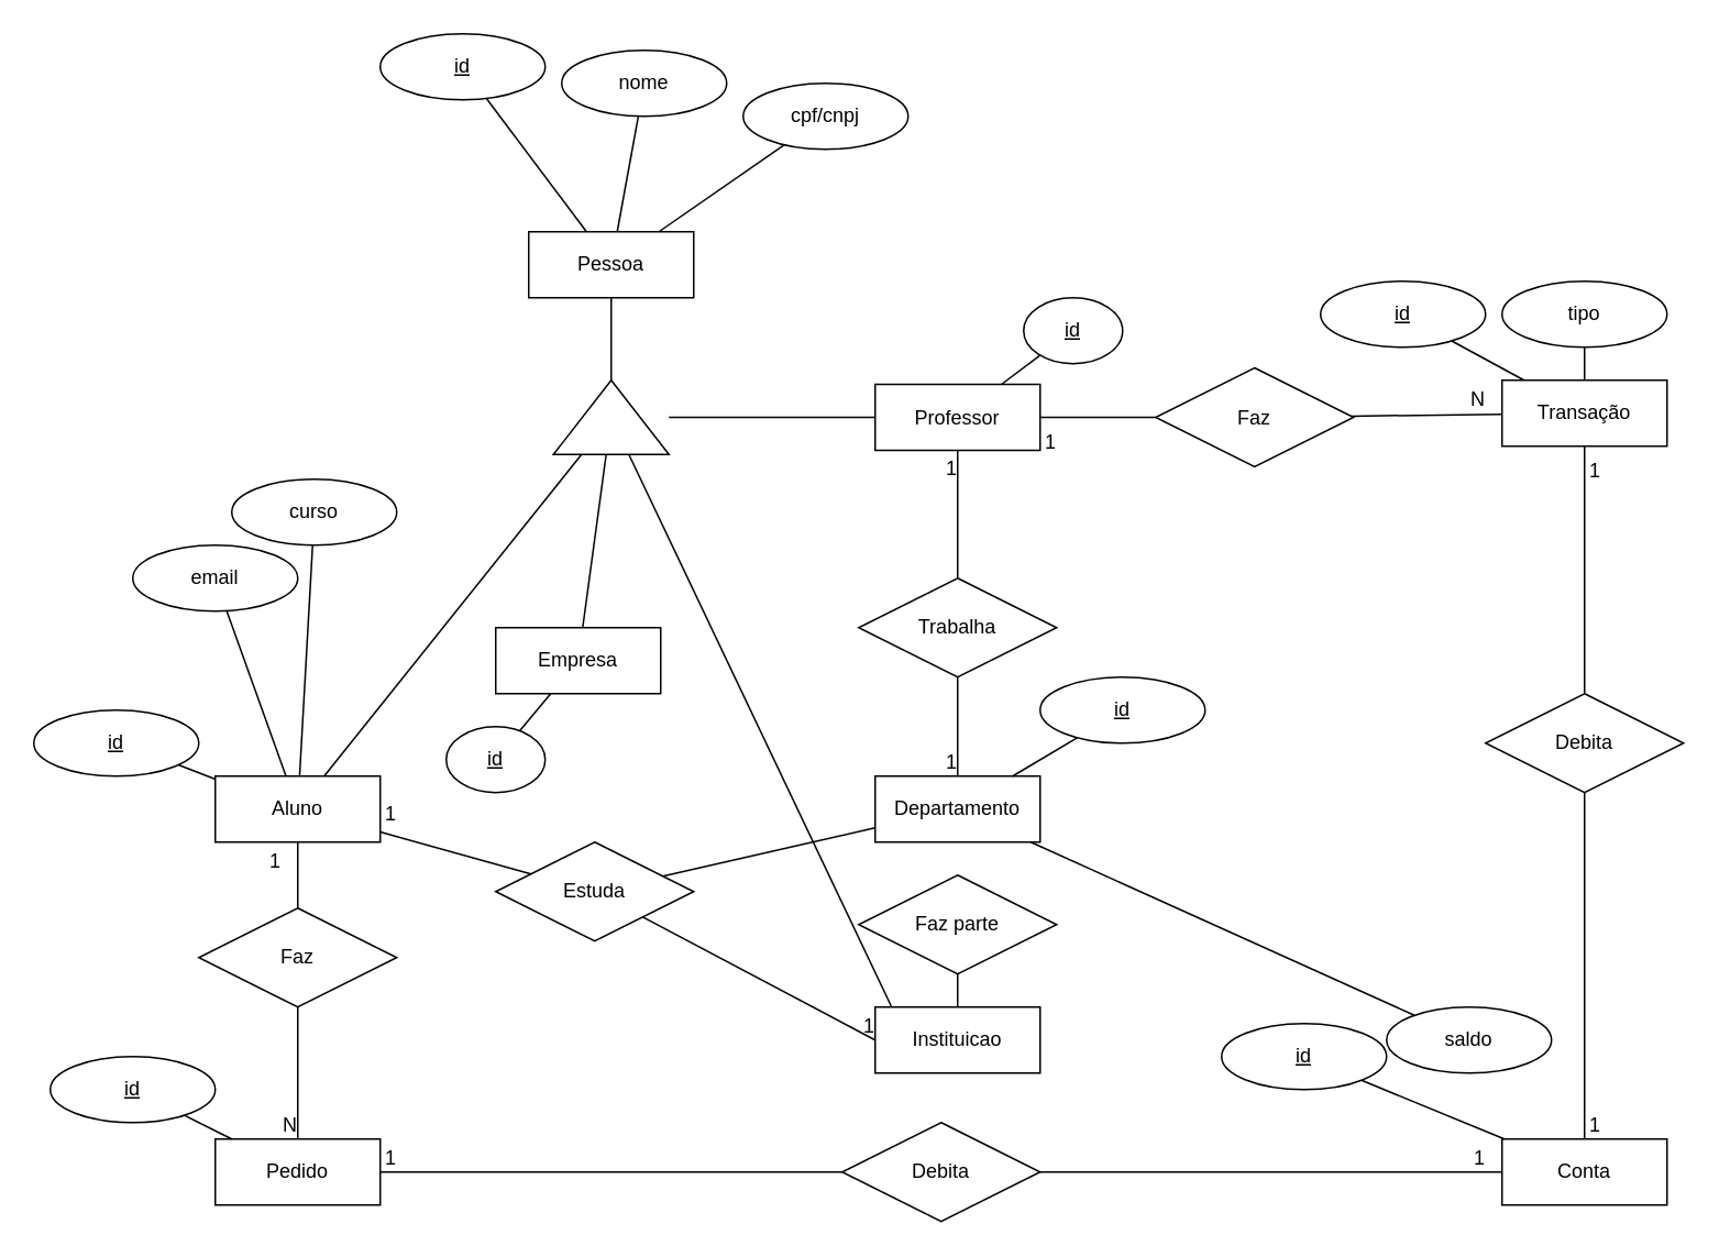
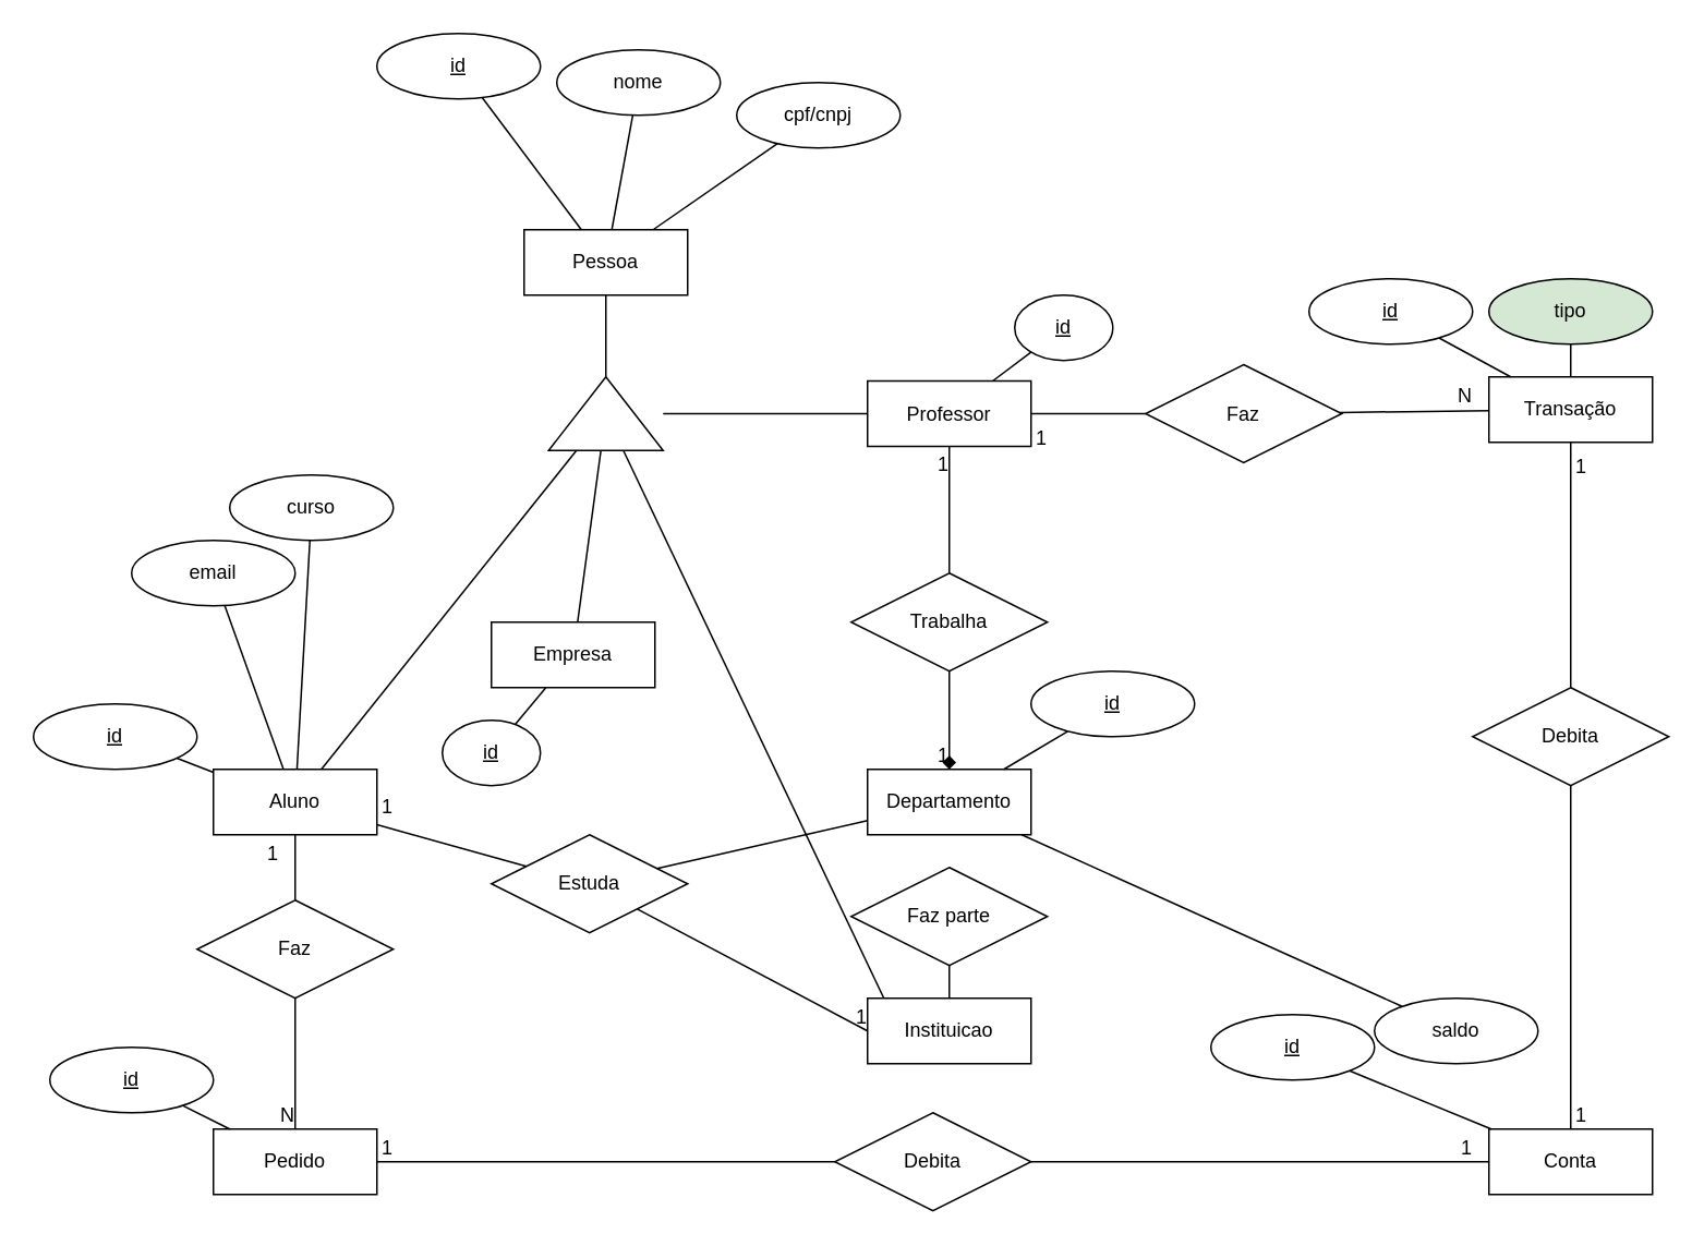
  <mxCell id="0" />
  <mxCell id="1" parent="0" />
  <mxCell id="2" value="Pessoa" style="whiteSpace=wrap;html=1;align=center;" vertex="1" parent="1"><mxGeometry x="320" y="140" width="100" height="40" as="geometry" /></mxCell>
  <mxCell id="3" value="id" style="ellipse;whiteSpace=wrap;html=1;align=center;fontStyle=4;" vertex="1" parent="1"><mxGeometry x="230" y="20" width="100" height="40" as="geometry" /></mxCell>
  <mxCell id="4" value="nome" style="ellipse;whiteSpace=wrap;html=1;align=center;" vertex="1" parent="1"><mxGeometry x="340" y="30" width="100" height="40" as="geometry" /></mxCell>
  <mxCell id="5" value="cpf/cnpj" style="ellipse;whiteSpace=wrap;html=1;align=center;" vertex="1" parent="1"><mxGeometry x="450" y="50" width="100" height="40" as="geometry" /></mxCell>
  <mxCell id="6" value="" style="endArrow=none;html=1;rounded=0;" edge="1" parent="1" source="3" target="2"><mxGeometry relative="1" as="geometry"><mxPoint x="490" y="220" as="sourcePoint" /><mxPoint x="650" y="220" as="targetPoint" /></mxGeometry></mxCell>
  <mxCell id="7" value="" style="endArrow=none;html=1;rounded=0;" edge="1" parent="1" source="4" target="2"><mxGeometry relative="1" as="geometry"><mxPoint x="283.464" y="97.661" as="sourcePoint" /><mxPoint x="353.333" y="150" as="targetPoint" /></mxGeometry></mxCell>
  <mxCell id="8" value="" style="endArrow=none;html=1;rounded=0;" edge="1" parent="1" source="5" target="2"><mxGeometry relative="1" as="geometry"><mxPoint x="293.464" y="107.661" as="sourcePoint" /><mxPoint x="363.333" y="160" as="targetPoint" /></mxGeometry></mxCell>
  <mxCell id="9" value="Aluno" style="whiteSpace=wrap;html=1;align=center;" vertex="1" parent="1"><mxGeometry x="130" y="470" width="100" height="40" as="geometry" /></mxCell>
  <mxCell id="10" value="Departamento" style="whiteSpace=wrap;html=1;align=center;" vertex="1" parent="1"><mxGeometry x="530" y="470" width="100" height="40" as="geometry" /></mxCell>
  <mxCell id="11" value="id" style="ellipse;whiteSpace=wrap;html=1;align=center;fontStyle=4;" vertex="1" parent="1"><mxGeometry x="20" y="430" width="100" height="40" as="geometry" /></mxCell>
  <mxCell id="12" value="email" style="ellipse;whiteSpace=wrap;html=1;align=center;" vertex="1" parent="1"><mxGeometry x="80" y="330" width="100" height="40" as="geometry" /></mxCell>
  <mxCell id="13" value="curso" style="ellipse;whiteSpace=wrap;html=1;align=center;" vertex="1" parent="1"><mxGeometry x="140" y="290" width="100" height="40" as="geometry" /></mxCell>
  <mxCell id="14" value="" style="endArrow=none;html=1;rounded=0;" edge="1" parent="1" source="11" target="9"><mxGeometry relative="1" as="geometry"><mxPoint x="233.464" y="277.661" as="sourcePoint" /><mxPoint x="303.333" y="330" as="targetPoint" /></mxGeometry></mxCell>
  <mxCell id="15" value="" style="endArrow=none;html=1;rounded=0;" edge="1" parent="1" source="12" target="9"><mxGeometry relative="1" as="geometry"><mxPoint x="212.763" y="399.337" as="sourcePoint" /><mxPoint x="266.667" y="480" as="targetPoint" /></mxGeometry></mxCell>
  <mxCell id="16" value="" style="endArrow=none;html=1;rounded=0;" edge="1" parent="1" source="13" target="9"><mxGeometry relative="1" as="geometry"><mxPoint x="295.73" y="429.927" as="sourcePoint" /><mxPoint x="284.444" y="480" as="targetPoint" /></mxGeometry></mxCell>
  <mxCell id="17" value="Professor" style="whiteSpace=wrap;html=1;align=center;" vertex="1" parent="1"><mxGeometry x="530" y="232.5" width="100" height="40" as="geometry" /></mxCell>
  <mxCell id="18" value="id" style="ellipse;whiteSpace=wrap;html=1;align=center;fontStyle=4;" vertex="1" parent="1"><mxGeometry x="630" y="410" width="100" height="40" as="geometry" /></mxCell>
  <mxCell id="19" value="" style="endArrow=none;html=1;rounded=0;" edge="1" parent="1" source="18" target="10"><mxGeometry relative="1" as="geometry"><mxPoint x="320" y="510" as="sourcePoint" /><mxPoint x="480" y="510" as="targetPoint" /></mxGeometry></mxCell>
  <mxCell id="20" value="" style="verticalLabelPosition=bottom;verticalAlign=top;html=1;shape=mxgraph.basic.acute_triangle;dx=0.5;" vertex="1" parent="1"><mxGeometry x="335" y="230" width="70" height="45" as="geometry" /></mxCell>
  <mxCell id="21" value="" style="endArrow=none;html=1;rounded=0;exitX=0.5;exitY=1;exitDx=0;exitDy=0;" edge="1" parent="1" source="2" target="20"><mxGeometry relative="1" as="geometry"><mxPoint x="661.093" y="386.319" as="sourcePoint" /><mxPoint x="565.556" y="440" as="targetPoint" /></mxGeometry></mxCell>
  <mxCell id="22" value="" style="endArrow=none;html=1;rounded=0;" edge="1" parent="1" source="20" target="9"><mxGeometry relative="1" as="geometry"><mxPoint x="380" y="190" as="sourcePoint" /><mxPoint x="380" y="240" as="targetPoint" /></mxGeometry></mxCell>
  <mxCell id="23" value="" style="endArrow=none;html=1;rounded=0;entryX=0.1;entryY=0;entryDx=0;entryDy=0;entryPerimeter=0;" edge="1" parent="1" source="20" target="74"><mxGeometry relative="1" as="geometry"><mxPoint x="370.526" y="285" as="sourcePoint" /><mxPoint x="288.421" y="480" as="targetPoint" /></mxGeometry></mxCell>
  <mxCell id="24" value="" style="endArrow=none;html=1;rounded=0;" edge="1" parent="1" source="20" target="17"><mxGeometry relative="1" as="geometry"><mxPoint x="370.526" y="285" as="sourcePoint" /><mxPoint x="288.421" y="480" as="targetPoint" /></mxGeometry></mxCell>
  <mxCell id="25" value="Estuda" style="shape=rhombus;perimeter=rhombusPerimeter;whiteSpace=wrap;html=1;align=center;" vertex="1" parent="1"><mxGeometry x="300" y="510" width="120" height="60" as="geometry" /></mxCell>
  <mxCell id="26" value="" style="endArrow=none;html=1;rounded=0;" edge="1" parent="1" source="25" target="9"><mxGeometry relative="1" as="geometry"><mxPoint x="290" y="540" as="sourcePoint" /><mxPoint x="510" y="490" as="targetPoint" /></mxGeometry></mxCell>
  <mxCell id="27" value="1" style="resizable=0;html=1;align=right;verticalAlign=bottom;" connectable="0" vertex="1" parent="26"><mxGeometry x="1" relative="1" as="geometry"><mxPoint x="10" y="-3" as="offset" /></mxGeometry></mxCell>
  <mxCell id="28" value="" style="endArrow=none;html=1;rounded=0;entryX=0;entryY=0.5;entryDx=0;entryDy=0;" edge="1" parent="1" source="25" target="74"><mxGeometry relative="1" as="geometry"><mxPoint x="350" y="490" as="sourcePoint" /><mxPoint x="510" y="490" as="targetPoint" /></mxGeometry></mxCell>
  <mxCell id="29" value="1" style="resizable=0;html=1;align=right;verticalAlign=bottom;" connectable="0" vertex="1" parent="28"><mxGeometry x="1" relative="1" as="geometry" /></mxCell>
  <mxCell id="30" value="Trabalha" style="shape=rhombus;perimeter=rhombusPerimeter;whiteSpace=wrap;html=1;align=center;" vertex="1" parent="1"><mxGeometry x="520" y="350" width="120" height="60" as="geometry" /></mxCell>
- <mxCell id="31" value="" style="endArrow=none;html=1;rounded=0;" edge="1" parent="1" source="30" target="10"><mxGeometry relative="1" as="geometry"><mxPoint x="660" y="349" as="sourcePoint" /><mxPoint x="740" y="349" as="targetPoint" /></mxGeometry></mxCell>
+ <mxCell id="31" value="" style="endArrow=diamond;html=1;rounded=0;" edge="1" parent="1" source="30" target="10"><mxGeometry relative="1" as="geometry"><mxPoint x="660" y="349" as="sourcePoint" /><mxPoint x="740" y="349" as="targetPoint" /></mxGeometry></mxCell>
  <mxCell id="32" value="1" style="resizable=0;html=1;align=right;verticalAlign=bottom;" connectable="0" vertex="1" parent="31"><mxGeometry x="1" relative="1" as="geometry" /></mxCell>
  <mxCell id="33" value="" style="endArrow=none;html=1;rounded=0;" edge="1" parent="1" source="30" target="17"><mxGeometry relative="1" as="geometry"><mxPoint x="340" y="500" as="sourcePoint" /><mxPoint x="240" y="500" as="targetPoint" /></mxGeometry></mxCell>
  <mxCell id="34" value="1" style="resizable=0;html=1;align=right;verticalAlign=bottom;" connectable="0" vertex="1" parent="33"><mxGeometry x="1" relative="1" as="geometry"><mxPoint y="20" as="offset" /></mxGeometry></mxCell>
  <mxCell id="35" value="Conta" style="whiteSpace=wrap;html=1;align=center;" vertex="1" parent="1"><mxGeometry x="910" y="690" width="100" height="40" as="geometry" /></mxCell>
  <mxCell id="36" value="Transação" style="whiteSpace=wrap;html=1;align=center;" vertex="1" parent="1"><mxGeometry x="910" y="230" width="100" height="40" as="geometry" /></mxCell>
  <mxCell id="37" value="Pedido" style="whiteSpace=wrap;html=1;align=center;" vertex="1" parent="1"><mxGeometry x="130" y="690" width="100" height="40" as="geometry" /></mxCell>
  <mxCell id="38" value="Empresa" style="whiteSpace=wrap;html=1;align=center;" vertex="1" parent="1"><mxGeometry x="300" y="380" width="100" height="40" as="geometry" /></mxCell>
  <mxCell id="39" value="" style="endArrow=none;html=1;rounded=0;" edge="1" parent="1" source="38" target="20"><mxGeometry relative="1" as="geometry"><mxPoint x="350" y="310" as="sourcePoint" /><mxPoint x="510" y="310" as="targetPoint" /></mxGeometry></mxCell>
  <mxCell id="40" value="id" style="ellipse;whiteSpace=wrap;html=1;align=center;fontStyle=4;" vertex="1" parent="1"><mxGeometry x="270" y="440" width="60" height="40" as="geometry" /></mxCell>
  <mxCell id="41" value="" style="endArrow=none;html=1;rounded=0;" edge="1" parent="1" source="38" target="40"><mxGeometry relative="1" as="geometry"><mxPoint x="362.712" y="390" as="sourcePoint" /><mxPoint x="376.949" y="285" as="targetPoint" /></mxGeometry></mxCell>
  <mxCell id="42" value="id" style="ellipse;whiteSpace=wrap;html=1;align=center;fontStyle=4;" vertex="1" parent="1"><mxGeometry x="620" y="180" width="60" height="40" as="geometry" /></mxCell>
  <mxCell id="43" value="" style="endArrow=none;html=1;rounded=0;" edge="1" parent="1" source="17" target="42"><mxGeometry relative="1" as="geometry"><mxPoint x="376.667" y="390" as="sourcePoint" /><mxPoint x="395.431" y="367.483" as="targetPoint" /></mxGeometry></mxCell>
  <mxCell id="44" value="saldo" style="ellipse;whiteSpace=wrap;html=1;align=center;" vertex="1" parent="1"><mxGeometry x="840" y="610" width="100" height="40" as="geometry" /></mxCell>
  <mxCell id="45" value="id" style="ellipse;whiteSpace=wrap;html=1;align=center;fontStyle=4;" vertex="1" parent="1"><mxGeometry x="740" y="620" width="100" height="40" as="geometry" /></mxCell>
  <mxCell id="46" value="" style="endArrow=none;html=1;rounded=0;" edge="1" parent="1" source="45" target="35"><mxGeometry relative="1" as="geometry"><mxPoint x="940" y="610" as="sourcePoint" /><mxPoint x="1100" y="610" as="targetPoint" /></mxGeometry></mxCell>
  <mxCell id="47" value="" style="endArrow=none;html=1;rounded=0;" edge="1" parent="1" source="44" target="10"><mxGeometry relative="1" as="geometry"><mxPoint x="788.636" y="652.695" as="sourcePoint" /><mxPoint x="820" y="663.333" as="targetPoint" /></mxGeometry></mxCell>
- <mxCell id="48" value="tipo" style="ellipse;whiteSpace=wrap;html=1;align=center;" vertex="1" parent="1"><mxGeometry x="910" y="170" width="100" height="40" as="geometry" /></mxCell>
+ <mxCell id="48" value="tipo" style="ellipse;whiteSpace=wrap;html=1;align=center;fillColor=#d5e8d4;" vertex="1" parent="1"><mxGeometry x="910" y="170" width="100" height="40" as="geometry" /></mxCell>
  <mxCell id="49" value="id" style="ellipse;whiteSpace=wrap;html=1;align=center;fontStyle=4;" vertex="1" parent="1"><mxGeometry x="800" y="170" width="100" height="40" as="geometry" /></mxCell>
  <mxCell id="50" value="" style="endArrow=none;html=1;rounded=0;" edge="1" parent="1" source="49" target="36"><mxGeometry relative="1" as="geometry"><mxPoint x="740" y="200" as="sourcePoint" /><mxPoint x="740" y="230" as="targetPoint" /></mxGeometry></mxCell>
  <mxCell id="51" value="" style="endArrow=none;html=1;rounded=0;exitX=0.5;exitY=1;exitDx=0;exitDy=0;" edge="1" parent="1" source="48" target="36"><mxGeometry relative="1" as="geometry"><mxPoint x="750" y="210" as="sourcePoint" /><mxPoint x="750" y="240" as="targetPoint" /></mxGeometry></mxCell>
  <mxCell id="52" value="id" style="ellipse;whiteSpace=wrap;html=1;align=center;fontStyle=4;" vertex="1" parent="1"><mxGeometry x="30" y="640" width="100" height="40" as="geometry" /></mxCell>
  <mxCell id="53" value="" style="endArrow=none;html=1;rounded=0;" edge="1" parent="1" source="52" target="37"><mxGeometry relative="1" as="geometry"><mxPoint x="340" y="580" as="sourcePoint" /><mxPoint x="500" y="580" as="targetPoint" /></mxGeometry></mxCell>
  <mxCell id="54" value="Faz" style="shape=rhombus;perimeter=rhombusPerimeter;whiteSpace=wrap;html=1;align=center;" vertex="1" parent="1"><mxGeometry x="120" y="550" width="120" height="60" as="geometry" /></mxCell>
  <mxCell id="55" value="" style="endArrow=none;html=1;rounded=0;" edge="1" parent="1" source="54" target="9"><mxGeometry relative="1" as="geometry"><mxPoint x="340" y="500" as="sourcePoint" /><mxPoint x="240" y="500" as="targetPoint" /></mxGeometry></mxCell>
  <mxCell id="56" value="1" style="resizable=0;html=1;align=right;verticalAlign=bottom;" connectable="0" vertex="1" parent="55"><mxGeometry x="1" relative="1" as="geometry"><mxPoint x="-10" y="20" as="offset" /></mxGeometry></mxCell>
  <mxCell id="57" value="" style="endArrow=none;html=1;rounded=0;" edge="1" parent="1" source="54" target="37"><mxGeometry relative="1" as="geometry"><mxPoint x="340" y="580" as="sourcePoint" /><mxPoint x="500" y="580" as="targetPoint" /></mxGeometry></mxCell>
  <mxCell id="58" value="N" style="resizable=0;html=1;align=right;verticalAlign=bottom;" connectable="0" vertex="1" parent="57"><mxGeometry x="1" relative="1" as="geometry" /></mxCell>
  <mxCell id="59" value="Faz" style="shape=rhombus;perimeter=rhombusPerimeter;whiteSpace=wrap;html=1;align=center;" vertex="1" parent="1"><mxGeometry x="700" y="222.5" width="120" height="60" as="geometry" /></mxCell>
  <mxCell id="60" value="" style="endArrow=none;html=1;rounded=0;" edge="1" parent="1" source="59" target="17"><mxGeometry relative="1" as="geometry"><mxPoint x="190" y="560" as="sourcePoint" /><mxPoint x="190" y="520" as="targetPoint" /></mxGeometry></mxCell>
  <mxCell id="61" value="1" style="resizable=0;html=1;align=right;verticalAlign=bottom;" connectable="0" vertex="1" parent="60"><mxGeometry x="1" relative="1" as="geometry"><mxPoint x="10" y="23" as="offset" /></mxGeometry></mxCell>
  <mxCell id="62" value="" style="endArrow=none;html=1;rounded=0;" edge="1" parent="1" source="59" target="36"><mxGeometry relative="1" as="geometry"><mxPoint x="190" y="620" as="sourcePoint" /><mxPoint x="190" y="700" as="targetPoint" /></mxGeometry></mxCell>
  <mxCell id="63" value="N" style="resizable=0;html=1;align=right;verticalAlign=bottom;" connectable="0" vertex="1" parent="62"><mxGeometry x="1" relative="1" as="geometry"><mxPoint x="-10" y="-1" as="offset" /></mxGeometry></mxCell>
  <mxCell id="64" value="Debita" style="shape=rhombus;perimeter=rhombusPerimeter;whiteSpace=wrap;html=1;align=center;" vertex="1" parent="1"><mxGeometry x="510" y="680" width="120" height="60" as="geometry" /></mxCell>
  <mxCell id="65" value="Debita" style="shape=rhombus;perimeter=rhombusPerimeter;whiteSpace=wrap;html=1;align=center;" vertex="1" parent="1"><mxGeometry x="900" y="420" width="120" height="60" as="geometry" /></mxCell>
  <mxCell id="66" value="" style="endArrow=none;html=1;rounded=0;" edge="1" parent="1" source="65" target="36"><mxGeometry relative="1" as="geometry"><mxPoint x="710" y="262.5" as="sourcePoint" /><mxPoint x="640" y="262.5" as="targetPoint" /></mxGeometry></mxCell>
  <mxCell id="67" value="1" style="resizable=0;html=1;align=right;verticalAlign=bottom;" connectable="0" vertex="1" parent="66"><mxGeometry x="1" relative="1" as="geometry"><mxPoint x="10" y="23" as="offset" /></mxGeometry></mxCell>
  <mxCell id="68" value="" style="endArrow=none;html=1;rounded=0;" edge="1" parent="1" source="65" target="35"><mxGeometry relative="1" as="geometry"><mxPoint x="970" y="430" as="sourcePoint" /><mxPoint x="970" y="280" as="targetPoint" /></mxGeometry></mxCell>
  <mxCell id="69" value="1" style="resizable=0;html=1;align=right;verticalAlign=bottom;" connectable="0" vertex="1" parent="68"><mxGeometry x="1" relative="1" as="geometry"><mxPoint x="10" as="offset" /></mxGeometry></mxCell>
  <mxCell id="70" value="" style="endArrow=none;html=1;rounded=0;" edge="1" parent="1" source="64" target="37"><mxGeometry relative="1" as="geometry"><mxPoint x="300" y="670" as="sourcePoint" /><mxPoint x="540" y="600" as="targetPoint" /></mxGeometry></mxCell>
  <mxCell id="71" value="1" style="resizable=0;html=1;align=right;verticalAlign=bottom;" connectable="0" vertex="1" parent="70"><mxGeometry x="1" relative="1" as="geometry"><mxPoint x="10" as="offset" /></mxGeometry></mxCell>
  <mxCell id="72" value="" style="endArrow=none;html=1;rounded=0;entryX=0;entryY=0.5;entryDx=0;entryDy=0;" edge="1" parent="1" source="64" target="35"><mxGeometry relative="1" as="geometry"><mxPoint x="430" y="600" as="sourcePoint" /><mxPoint x="870" y="710" as="targetPoint" /></mxGeometry></mxCell>
  <mxCell id="73" value="1" style="resizable=0;html=1;align=right;verticalAlign=bottom;" connectable="0" vertex="1" parent="1"><mxGeometry x="900" y="710" as="geometry" /></mxCell>
  <mxCell id="74" value="Instituicao" style="whiteSpace=wrap;html=1;align=center;" vertex="1" parent="1"><mxGeometry x="530" y="610" width="100" height="40" as="geometry" /></mxCell>
  <mxCell id="75" value="Faz parte" style="shape=rhombus;perimeter=rhombusPerimeter;whiteSpace=wrap;html=1;align=center;" vertex="1" parent="1"><mxGeometry x="520" y="530" width="120" height="60" as="geometry" /></mxCell>
  <mxCell id="76" value="" style="endArrow=none;html=1;rounded=0;" edge="1" parent="1" source="10" target="25"><mxGeometry relative="1" as="geometry"><mxPoint x="719.999" y="262.5" as="sourcePoint" /><mxPoint x="879.3" y="597.5" as="targetPoint" /></mxGeometry></mxCell>
  <mxCell id="77" value="" style="endArrow=none;html=1;rounded=0;" edge="1" parent="1" source="75" target="74"><mxGeometry relative="1" as="geometry"><mxPoint x="390.699" y="285" as="sourcePoint" /><mxPoint x="550" y="620" as="targetPoint" /></mxGeometry></mxCell>
